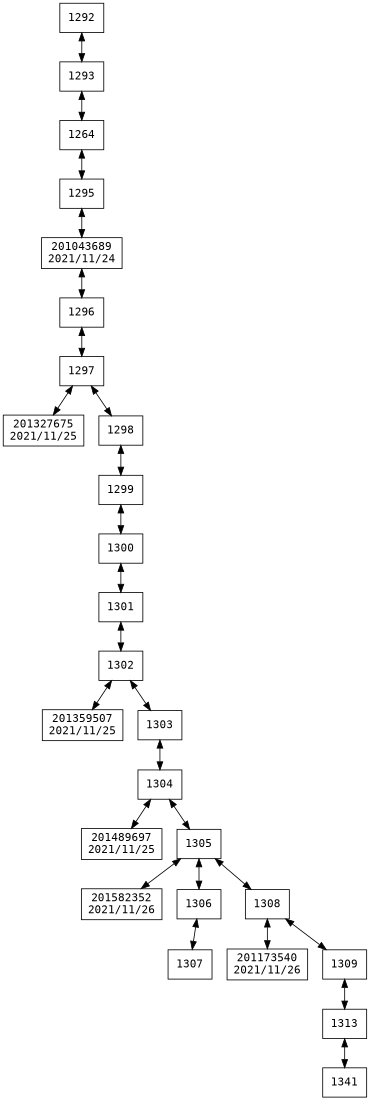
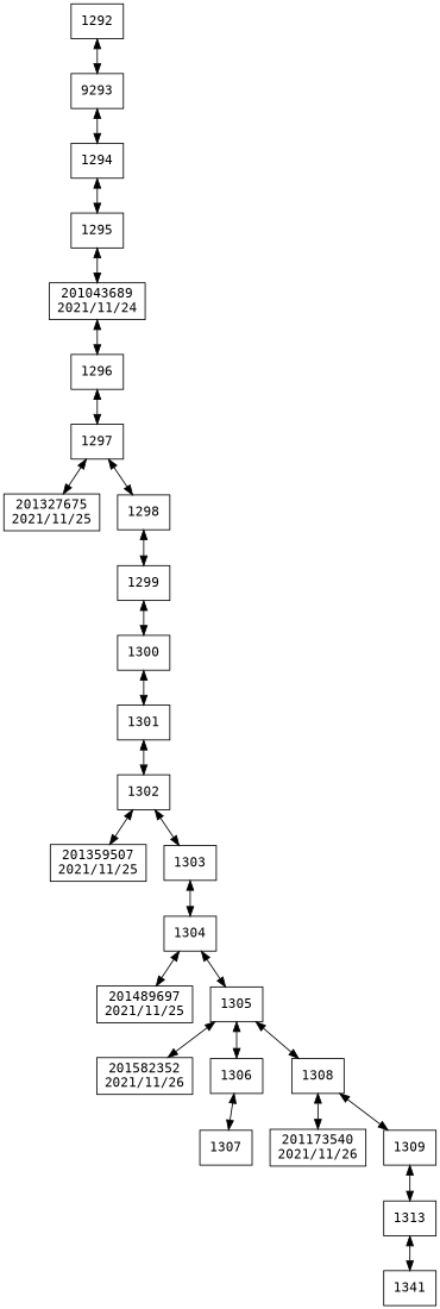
  digraph {
    compound=true
    fontname="DejaVu Sans Mono"
    rankdir=TB
    node [fontname="DejaVu Sans Mono" shape=box]
    edge [dir=both fontname="DejaVu Sans Mono"]
    n1 [label=1292]
-   n2 [label=1293]
-   n3 [label=1264]
+   n2 [label=9293]
+   n3 [label=1294]
    n4 [label=1295]
    n5 [label="201043689\n2021/11/24"]
    n6 [label=1296]
    n7 [label=1297]
    n8 [label="201327675\n2021/11/25"]
    n9 [label=1298]
    n10 [label=1299]
    n11 [label=1300]
    n12 [label=1301]
    n13 [label=1302]
    n14 [label="201359507\n2021/11/25"]
    n15 [label=1303]
    n16 [label=1304]
    n17 [label="201489697\n2021/11/25"]
    n18 [label=1305]
    n19 [label="201582352\n2021/11/26"]
    n20 [label=1306]
    n21 [label=1308]
    n22 [label=1307]
    n23 [label="201173540\n2021/11/26"]
    n24 [label=1309]
    n25 [label=1313]
    n26 [label=1341]
    n1 -> n2
    n2 -> n3
    n3 -> n4
    n4 -> n5
    n5 -> n6
    n6 -> n7
    n7 -> n8
    n7 -> n9
    n9 -> n10
    n10 -> n11
    n11 -> n12
    n12 -> n13
    n13 -> n14
    n13 -> n15
    n15 -> n16
    n16 -> n17
    n16 -> n18
    n18 -> n19
    n18 -> n20
    n18 -> n21
    n20 -> n22
    n21 -> n23
    n21 -> n24
    n24 -> n25
    n25 -> n26
  }
